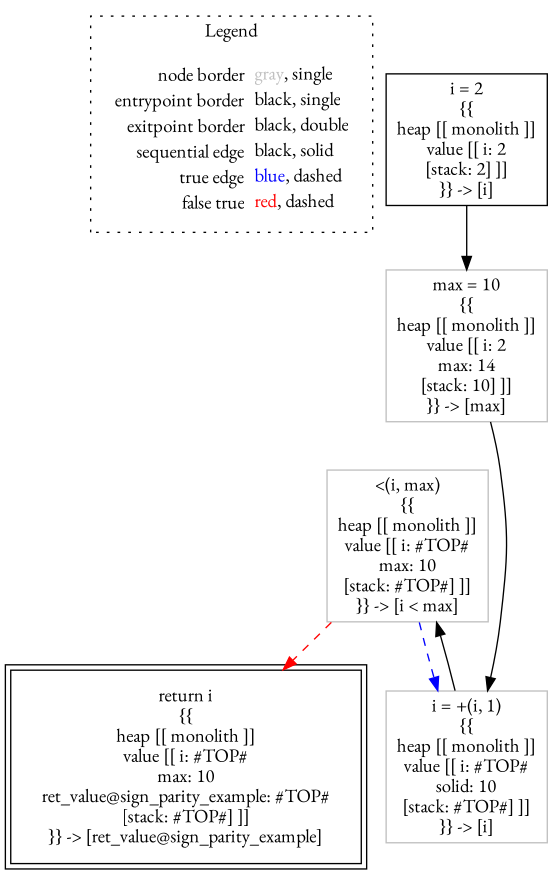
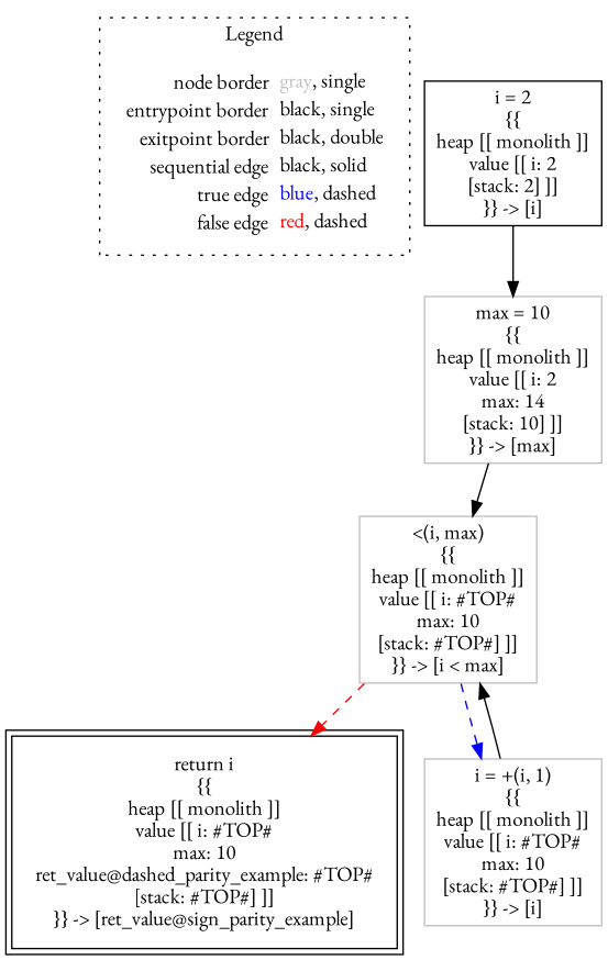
  digraph {
    fontname="EB Garamond"
    node [fontname="EB Garamond" shape=rect color=gray]
    edge [color=black fontname="EB Garamond"]
-   n1 [label=<<table border="0" cellpadding="2" cellspacing="0" cellborder="0"><tr><td align="right">node border&nbsp;</td><td align="left"><font color="gray">gray</font>, single</td></tr><tr><td align="right">entrypoint border&nbsp;</td><td align="left"><font color="black">black</font>, single</td></tr><tr><td align="right">exitpoint border&nbsp;</td><td align="left"><font color="black">black</font>, double</td></tr><tr><td align="right">sequential edge&nbsp;</td><td align="left"><font color="black">black</font>, solid</td></tr><tr><td align="right">true edge&nbsp;</td><td align="left"><font color="blue">blue</font>, dashed</td></tr><tr><td align="right">false true&nbsp;</td><td align="left"><font color="red">red</font>, dashed</td></tr></table>> shape=plaintext color=""]
+   n1 [label=<<table border="0" cellpadding="2" cellspacing="0" cellborder="0"><tr><td align="right">node border&nbsp;</td><td align="left"><font color="gray">gray</font>, single</td></tr><tr><td align="right">entrypoint border&nbsp;</td><td align="left"><font color="black">black</font>, single</td></tr><tr><td align="right">exitpoint border&nbsp;</td><td align="left"><font color="black">black</font>, double</td></tr><tr><td align="right">sequential edge&nbsp;</td><td align="left"><font color="black">black</font>, solid</td></tr><tr><td align="right">true edge&nbsp;</td><td align="left"><font color="blue">blue</font>, dashed</td></tr><tr><td align="right">false edge&nbsp;</td><td align="left"><font color="red">red</font>, dashed</td></tr></table>> shape=plaintext color=""]
    n2 [color=black label=<i = 2<BR/>{{<BR/>heap [[ monolith ]]<BR/>value [[ i: 2<BR/>[stack: 2] ]]<BR/>}} -&gt; [i]>]
    n3 [label=<max = 10<BR/>{{<BR/>heap [[ monolith ]]<BR/>value [[ i: 2<BR/>max: 14<BR/>[stack: 10] ]]<BR/>}} -&gt; [max]>]
    n4 [label=<&lt;(i, max)<BR/>{{<BR/>heap [[ monolith ]]<BR/>value [[ i: #TOP#<BR/>max: 10<BR/>[stack: #TOP#] ]]<BR/>}} -&gt; [i &lt; max]>]
-   n5 [color=black label=<return i<BR/>{{<BR/>heap [[ monolith ]]<BR/>value [[ i: #TOP#<BR/>max: 10<BR/>ret_value@sign_parity_example: #TOP#<BR/>[stack: #TOP#] ]]<BR/>}} -&gt; [ret_value@sign_parity_example]> peripheries=2]
-   n6 [label=<i = +(i, 1)<BR/>{{<BR/>heap [[ monolith ]]<BR/>value [[ i: #TOP#<BR/>solid: 10<BR/>[stack: #TOP#] ]]<BR/>}} -&gt; [i]>]
+   n5 [color=black label=<return i<BR/>{{<BR/>heap [[ monolith ]]<BR/>value [[ i: #TOP#<BR/>max: 10<BR/>ret_value@dashed_parity_example: #TOP#<BR/>[stack: #TOP#] ]]<BR/>}} -&gt; [ret_value@sign_parity_example]> peripheries=2]
+   n6 [label=<i = +(i, 1)<BR/>{{<BR/>heap [[ monolith ]]<BR/>value [[ i: #TOP#<BR/>max: 10<BR/>[stack: #TOP#] ]]<BR/>}} -&gt; [i]>]
    subgraph cluster_1 {
      label=Legend
      style=dotted
      n1
    }
    n2 -> n3
-   n3 -> n6
+   n3 -> n4
    n4 -> n5 [color=red style=dashed]
    n4 -> n6 [color=blue style=dashed]
    n6 -> n4
  }
